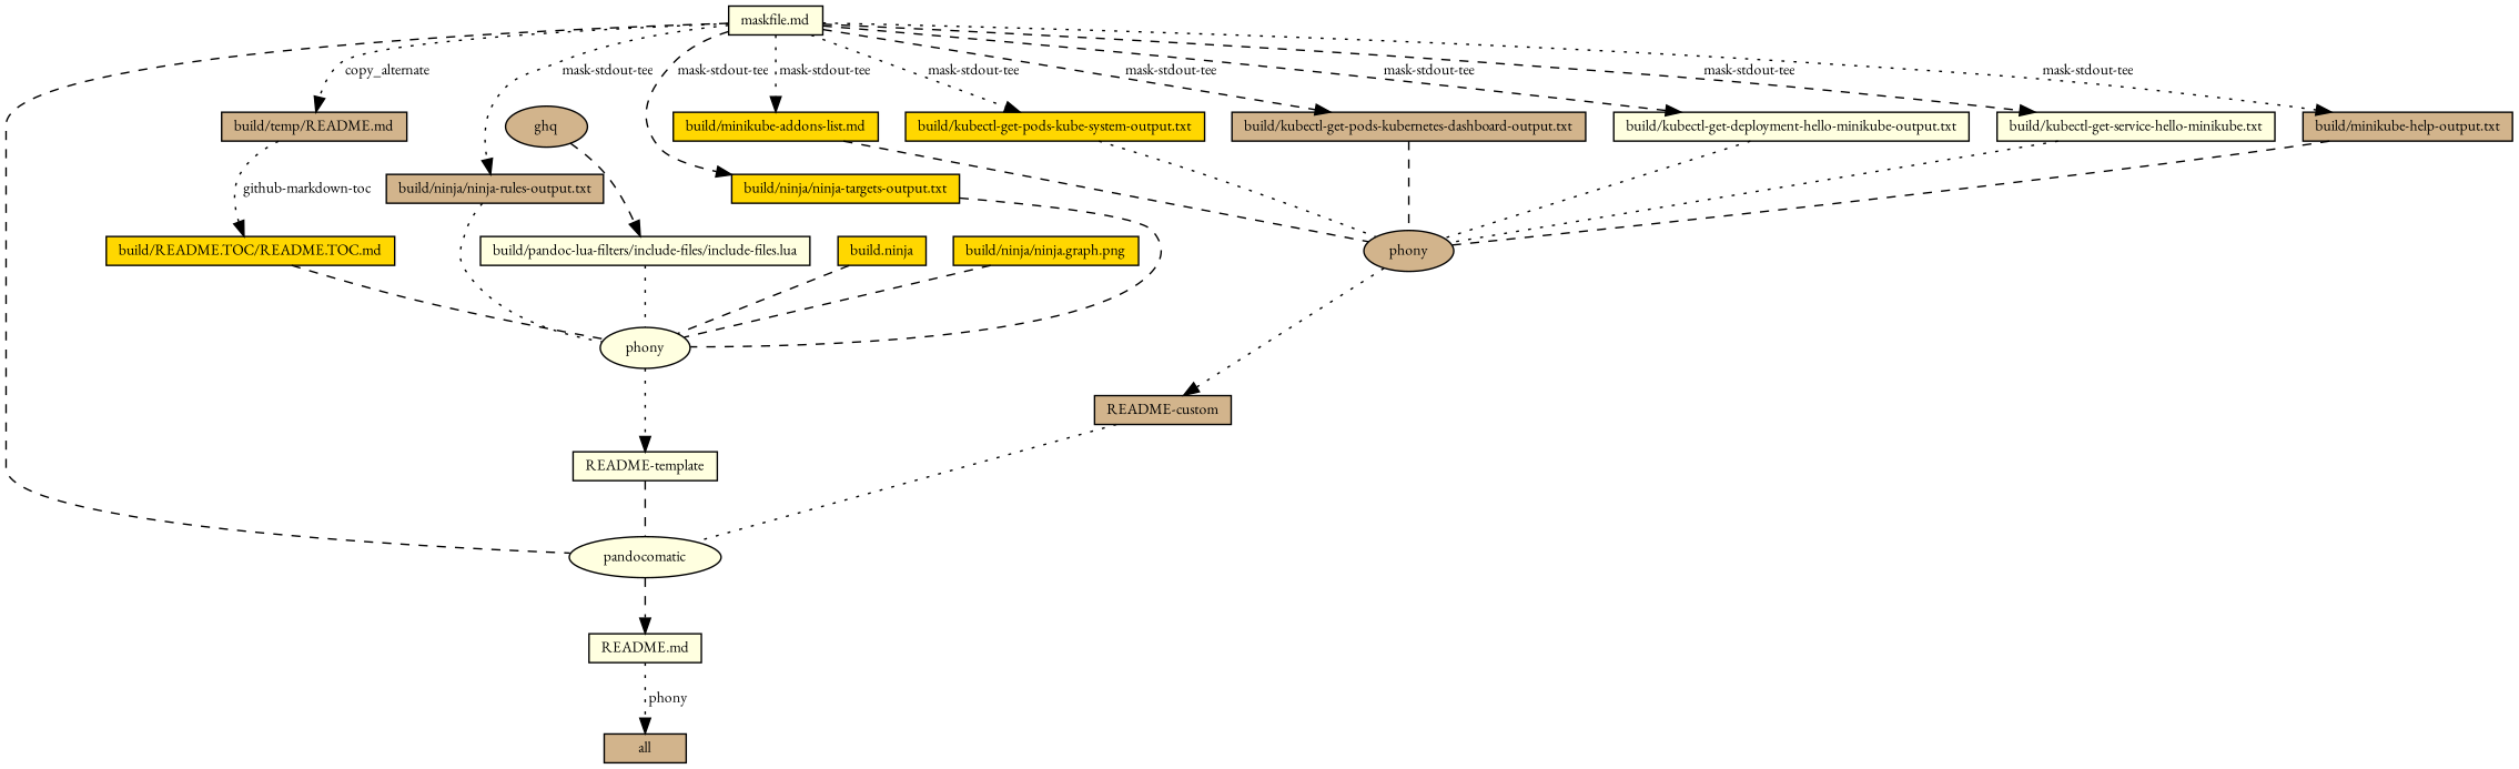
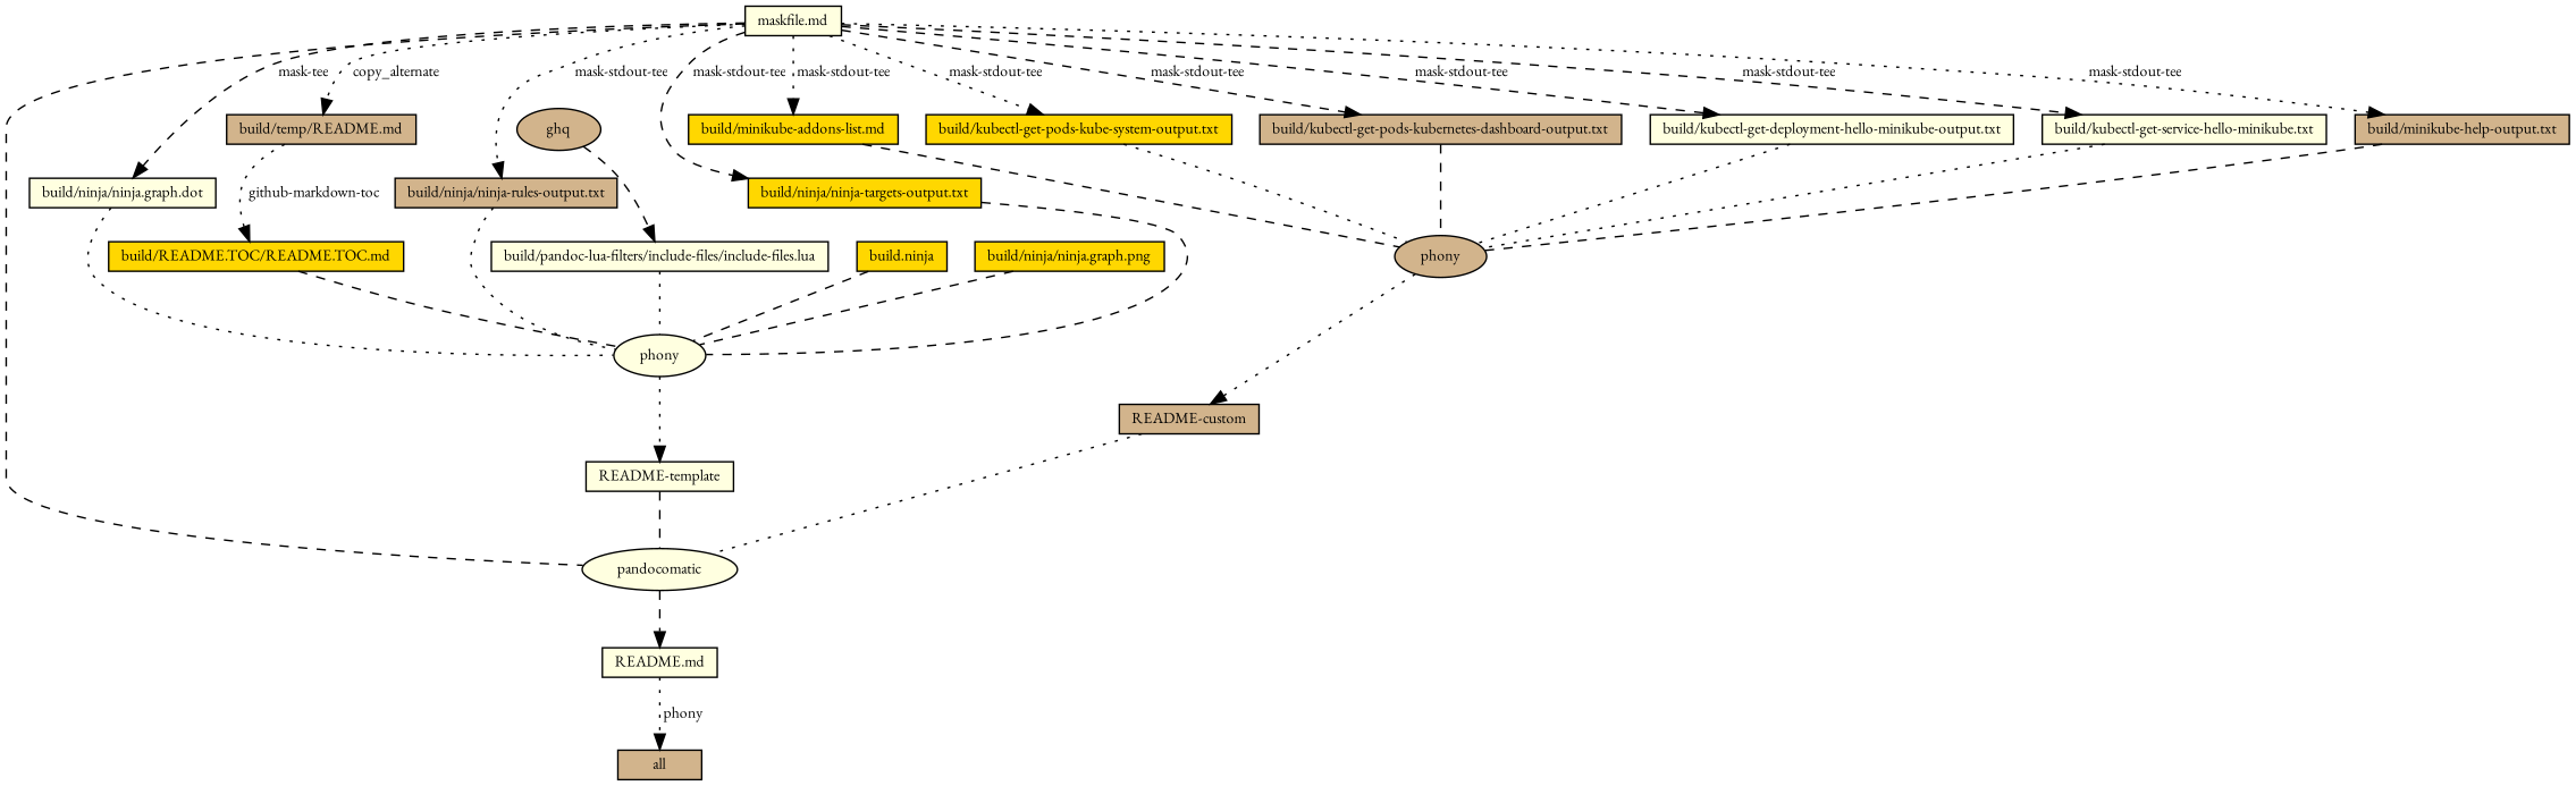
  digraph {
    fontname="EB Garamond"
    rankdir=TB
    node [fillcolor=lightyellow fontname="EB Garamond" fontsize=10 shape=box style=filled]
    edge [fontname="EB Garamond" fontsize=10 style=dotted]
    n1 [fillcolor=tan height=0.25 label=all]
    n2 [height=0.25 label="README.md"]
    n3 [height=0.25 label=pandocomatic shape=ellipse]
    n4 [height=0.25 label="maskfile.md"]
    n5 [fillcolor=tan height=0.25 label="build/ninja/ninja-rules-output.txt"]
    n6 [fillcolor=gold height=0.25 label="build/ninja/ninja-targets-output.txt"]
+   n7 [height=0.25 label="build/ninja/ninja.graph.dot"]
    n8 [fillcolor=tan height=0.25 label="build/temp/README.md"]
    n9 [fillcolor=gold height=0.25 label="build/minikube-addons-list.md"]
    n10 [fillcolor=gold height=0.25 label="build/kubectl-get-pods-kube-system-output.txt"]
    n11 [fillcolor=tan height=0.25 label="build/kubectl-get-pods-kubernetes-dashboard-output.txt"]
    n12 [height=0.25 label="build/kubectl-get-deployment-hello-minikube-output.txt"]
    n13 [height=0.25 label="build/kubectl-get-service-hello-minikube.txt"]
    n14 [fillcolor=tan height=0.25 label="build/minikube-help-output.txt"]
    n15 [height=0.25 label=phony shape=ellipse]
    n16 [fillcolor=gold height=0.25 label="build/README.TOC/README.TOC.md"]
    n17 [fillcolor=tan height=0.25 label=phony shape=ellipse]
    n18 [height=0.25 label="README-template"]
    n19 [fillcolor=tan height=0.25 label="README-custom"]
    n20 [height=0.25 label="build/pandoc-lua-filters/include-files/include-files.lua"]
    n21 [fillcolor=gold height=0.25 label="build.ninja"]
    n22 [fillcolor=gold height=0.25 label="build/ninja/ninja.graph.png"]
    n23 [fillcolor=tan height=0.25 label=ghq shape=ellipse]
    n2 -> n1 [label=" phony"]
    n3 -> n2 [style=dashed]
    n4 -> n3 [arrowhead=none style=dashed]
    n4 -> n5 [label=" mask-stdout-tee"]
    n4 -> n6 [label=" mask-stdout-tee" style=dashed]
+   n4 -> n7 [label=" mask-tee" style=dashed]
    n4 -> n8 [label=" copy_alternate"]
    n4 -> n9 [label=" mask-stdout-tee"]
    n4 -> n10 [label=" mask-stdout-tee"]
    n4 -> n11 [label=" mask-stdout-tee" style=dashed]
    n4 -> n12 [label=" mask-stdout-tee" style=dashed]
    n4 -> n13 [label=" mask-stdout-tee" style=dashed]
    n4 -> n14 [label=" mask-stdout-tee"]
    n5 -> n15 [arrowhead=none]
    n6 -> n15 [arrowhead=none style=dashed]
+   n7 -> n15 [arrowhead=none]
    n8 -> n16 [label=" github-markdown-toc"]
    n9 -> n17 [arrowhead=none style=dashed]
    n10 -> n17 [arrowhead=none]
    n11 -> n17 [arrowhead=none style=dashed]
    n12 -> n17 [arrowhead=none]
    n13 -> n17 [arrowhead=none]
    n14 -> n17 [arrowhead=none style=dashed]
    n15 -> n18
    n16 -> n15 [arrowhead=none style=dashed]
    n17 -> n19
    n18 -> n3 [arrowhead=none style=dashed]
    n19 -> n3 [arrowhead=none]
    n20 -> n15 [arrowhead=none]
    n21 -> n15 [arrowhead=none style=dashed]
    n22 -> n15 [arrowhead=none style=dashed]
    n23 -> n20 [style=dashed]
  }
